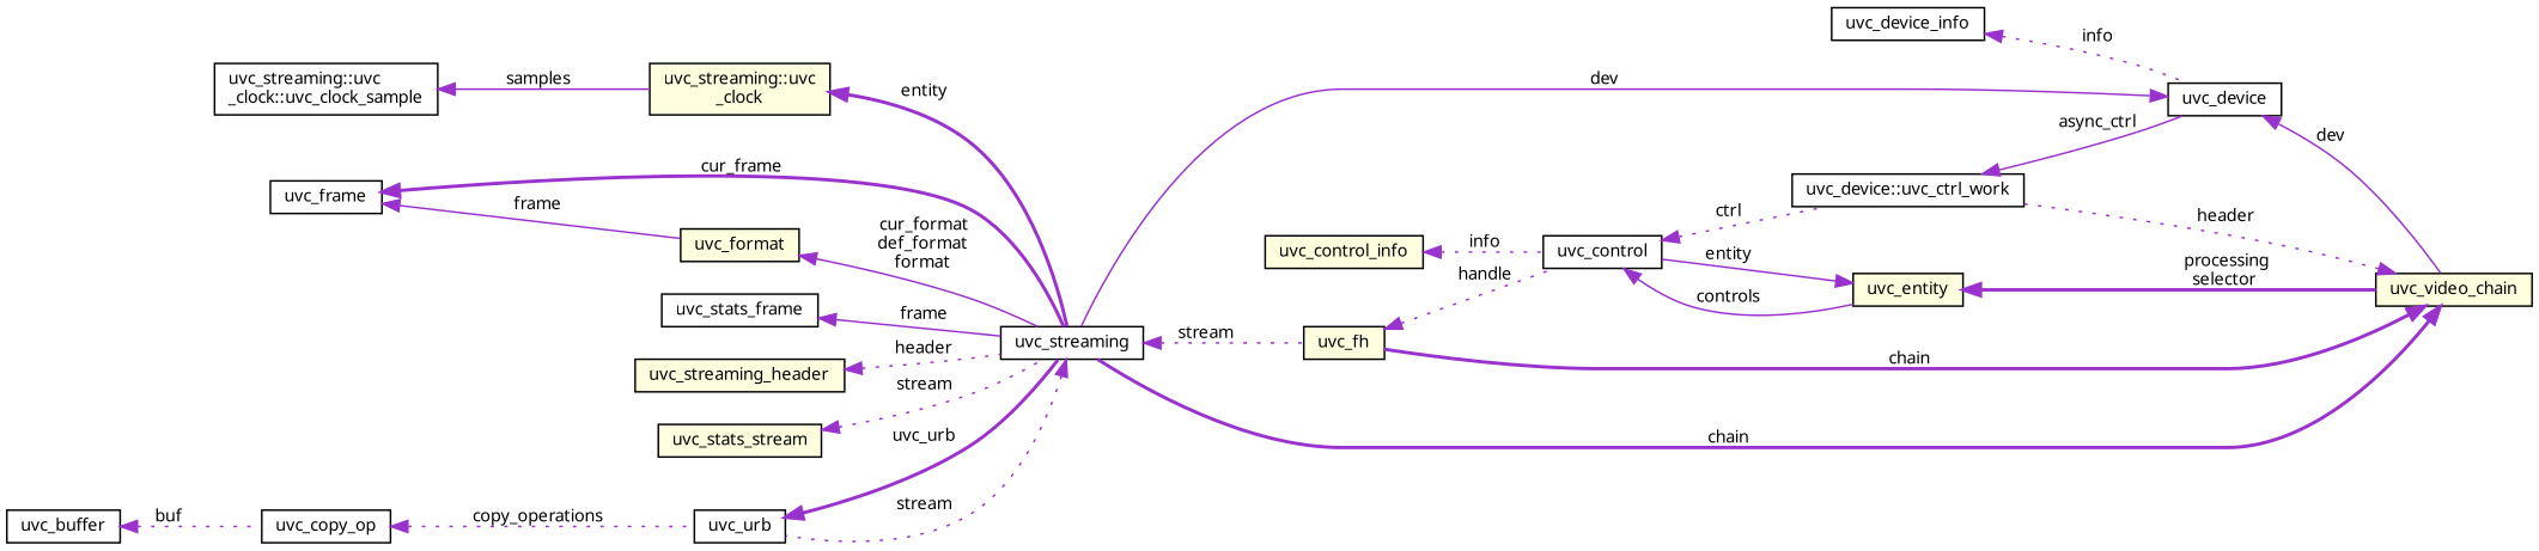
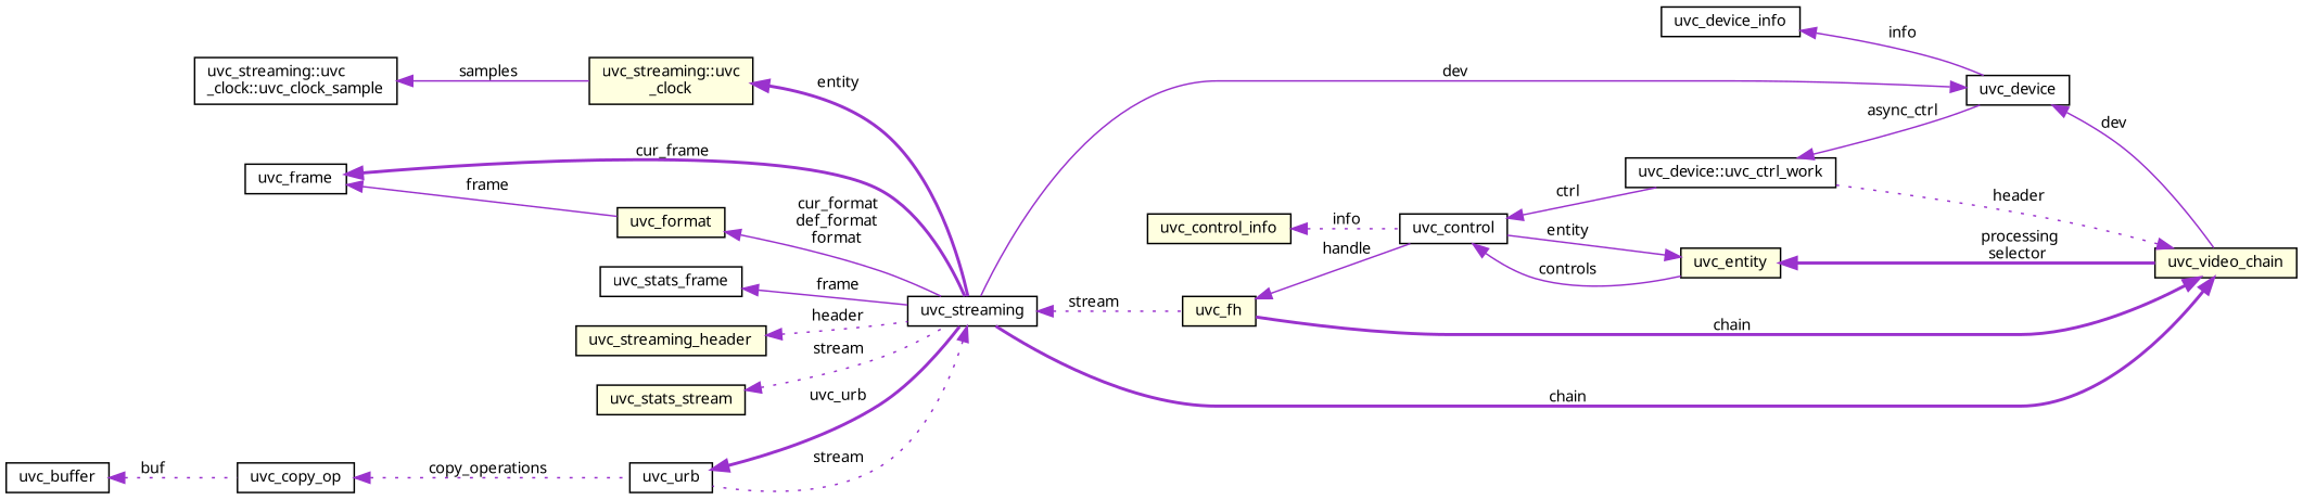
  digraph {
    fontname="Noto Sans"
    rankdir=LR
    node [color=black fillcolor=white fontname="Noto Sans" fontsize=10 shape=record style=filled]
    edge [color=darkorchid3 dir=back fontname="Noto Sans" fontsize=10 labelfontname=Helvetica labelfontsize=10 style=solid]
    n1 [fontcolor=black height=0.2 label=uvc_urb width=0.4]
    n2 [height=0.2 label=uvc_streaming width=0.4]
    n3 [fillcolor=lightyellow height=0.2 label=uvc_fh width=0.4]
    n4 [height=0.2 label=uvc_copy_op width=0.4]
    n5 [height=0.2 label=uvc_buffer width=0.4]
    n6 [height=0.2 label=uvc_control width=0.4]
    n7 [fillcolor=lightyellow height=0.2 label="uvc_streaming::uvc\l_clock" width=0.4]
    n8 [height=0.2 label="uvc_streaming::uvc\l_clock::uvc_clock_sample" width=0.4]
    n9 [fillcolor=lightyellow height=0.2 label=uvc_video_chain width=0.4]
    n10 [height=0.2 label="uvc_device::uvc_ctrl_work" width=0.4]
    n11 [height=0.2 label=uvc_device width=0.4]
    n12 [fillcolor=lightyellow height=0.2 label=uvc_entity width=0.4]
    n13 [fillcolor=lightyellow height=0.2 label=uvc_control_info width=0.4]
    n14 [height=0.2 label=uvc_device_info width=0.4]
    n15 [height=0.2 label=uvc_frame width=0.4]
    n16 [fillcolor=lightyellow height=0.2 label=uvc_format width=0.4]
    n17 [height=0.2 label=uvc_stats_frame width=0.4]
    n18 [fillcolor=lightyellow height=0.2 label=uvc_streaming_header width=0.4]
    n19 [fillcolor=lightyellow height=0.2 label=uvc_stats_stream width=0.4]
    n1 -> n2 [label=" uvc_urb" style=bold]
    n2 -> n1 [label=" stream" style=dotted]
    n2 -> n3 [label=" stream" style=dotted]
-   n3 -> n6 [label=" handle" style=dotted]
+   n3 -> n6 [label=" handle"]
    n4 -> n1 [label=" copy_operations" style=dotted]
    n5 -> n4 [label=" buf" style=dotted]
-   n6 -> n10 [label=" ctrl" style=dotted]
+   n6 -> n10 [label=" ctrl"]
    n6 -> n12 [label=" controls"]
    n7 -> n2 [label=" entity" style=bold]
    n8 -> n7 [label=" samples"]
    n9 -> n2 [label=" chain" style=bold]
    n9 -> n3 [label=" chain" style=bold]
    n9 -> n10 [label=" header" style=dotted]
    n10 -> n11 [label=" async_ctrl"]
    n11 -> n2 [label=" dev"]
    n11 -> n9 [label=" dev"]
    n12 -> n6 [label=" entity"]
    n12 -> n9 [label=" processing\nselector" style=bold]
    n13 -> n6 [label=" info" style=dotted]
-   n14 -> n11 [label=" info" style=dotted]
+   n14 -> n11 [label=" info"]
    n15 -> n2 [label=" cur_frame" style=bold]
    n15 -> n16 [label=" frame"]
    n16 -> n2 [label=" cur_format\ndef_format\nformat"]
    n17 -> n2 [label=" frame"]
    n18 -> n2 [label=" header" style=dotted]
    n19 -> n2 [label=" stream" style=dotted]
  }
